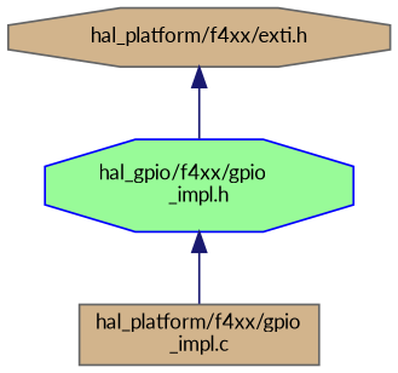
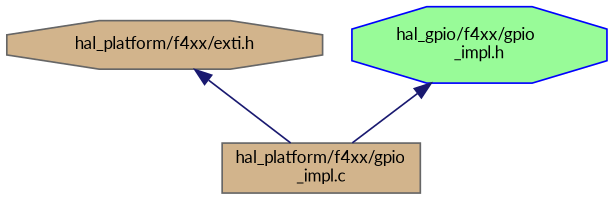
  digraph {
    fontname=Lato
    node [color=gray40 fillcolor=tan fontname=Lato fontsize=10 shape=octagon style=filled]
    edge [color=midnightblue dir=back fontname=Lato fontsize=10 labelfontname=Helvetica labelfontsize=10 style=solid]
    n1 [fontcolor=black height=0.2 label="hal_platform/f4xx/exti.h" width=0.4]
    n2 [color=blue fillcolor=palegreen height=0.2 label="hal_gpio/f4xx/gpio\l_impl.h" width=0.4]
    n3 [height=0.2 label="hal_platform/f4xx/gpio\l_impl.c" shape=box width=0.4]
-   n1 -> n2
+   n1 -> n3
    n2 -> n3
  }
